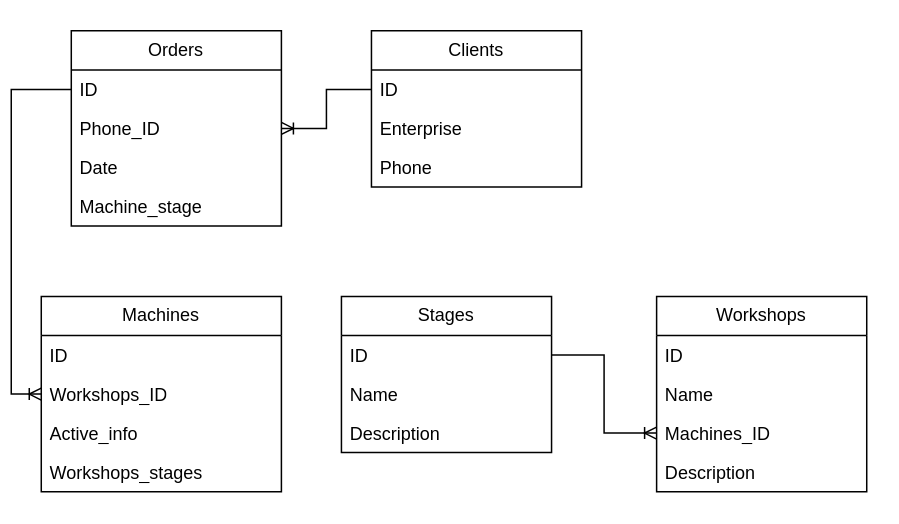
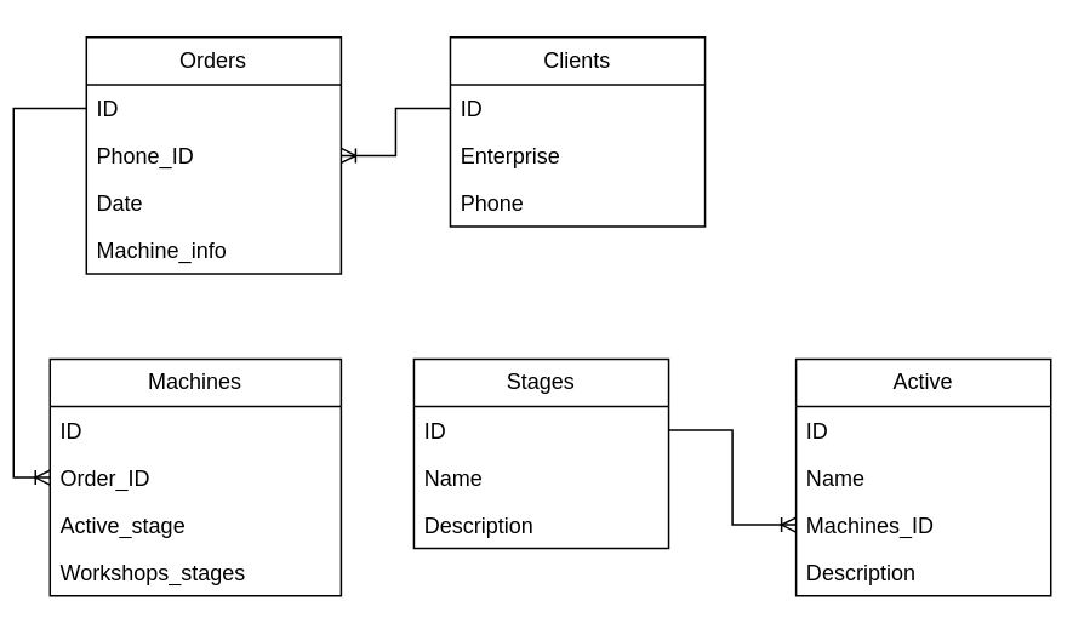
  <mxCell id="0" />
  <mxCell id="1" parent="0" />
  <mxCell id="2" value="Orders" style="swimlane;fontStyle=0;childLayout=stackLayout;horizontal=1;startSize=26;fillColor=none;horizontalStack=0;resizeParent=1;resizeParentMax=0;resizeLast=0;collapsible=1;marginBottom=0;whiteSpace=wrap;html=1;" parent="1" vertex="1"><mxGeometry x="40" y="20" width="140" height="130" as="geometry" /></mxCell>
  <mxCell id="3" value="ID" style="text;strokeColor=none;fillColor=none;align=left;verticalAlign=top;spacingLeft=4;spacingRight=4;overflow=hidden;rotatable=0;points=[[0,0.5],[1,0.5]];portConstraint=eastwest;whiteSpace=wrap;html=1;" parent="2" vertex="1"><mxGeometry y="26" width="140" height="26" as="geometry" /></mxCell>
  <mxCell id="4" value="Phone_ID" style="text;strokeColor=none;fillColor=none;align=left;verticalAlign=top;spacingLeft=4;spacingRight=4;overflow=hidden;rotatable=0;points=[[0,0.5],[1,0.5]];portConstraint=eastwest;whiteSpace=wrap;html=1;" parent="2" vertex="1"><mxGeometry y="52" width="140" height="26" as="geometry" /></mxCell>
  <mxCell id="5" value="Date" style="text;strokeColor=none;fillColor=none;align=left;verticalAlign=top;spacingLeft=4;spacingRight=4;overflow=hidden;rotatable=0;points=[[0,0.5],[1,0.5]];portConstraint=eastwest;whiteSpace=wrap;html=1;" parent="2" vertex="1"><mxGeometry y="78" width="140" height="26" as="geometry" /></mxCell>
- <mxCell id="6" value="Machine_stage" style="text;strokeColor=none;fillColor=none;align=left;verticalAlign=top;spacingLeft=4;spacingRight=4;overflow=hidden;rotatable=0;points=[[0,0.5],[1,0.5]];portConstraint=eastwest;whiteSpace=wrap;html=1;" parent="2" vertex="1"><mxGeometry y="104" width="140" height="26" as="geometry" /></mxCell>
+ <mxCell id="6" value="Machine_info" style="text;strokeColor=none;fillColor=none;align=left;verticalAlign=top;spacingLeft=4;spacingRight=4;overflow=hidden;rotatable=0;points=[[0,0.5],[1,0.5]];portConstraint=eastwest;whiteSpace=wrap;html=1;" parent="2" vertex="1"><mxGeometry y="104" width="140" height="26" as="geometry" /></mxCell>
  <mxCell id="7" value="Machines" style="swimlane;fontStyle=0;childLayout=stackLayout;horizontal=1;startSize=26;fillColor=none;horizontalStack=0;resizeParent=1;resizeParentMax=0;resizeLast=0;collapsible=1;marginBottom=0;whiteSpace=wrap;html=1;" parent="1" vertex="1"><mxGeometry x="20" y="197" width="160" height="130" as="geometry" /></mxCell>
  <mxCell id="8" value="ID" style="text;strokeColor=none;fillColor=none;align=left;verticalAlign=top;spacingLeft=4;spacingRight=4;overflow=hidden;rotatable=0;points=[[0,0.5],[1,0.5]];portConstraint=eastwest;whiteSpace=wrap;html=1;" vertex="1" parent="7"><mxGeometry y="26" width="160" height="26" as="geometry" /></mxCell>
- <mxCell id="9" value="Workshops_ID" style="text;strokeColor=none;fillColor=none;align=left;verticalAlign=top;spacingLeft=4;spacingRight=4;overflow=hidden;rotatable=0;points=[[0,0.5],[1,0.5]];portConstraint=eastwest;whiteSpace=wrap;html=1;" parent="7" vertex="1"><mxGeometry y="52" width="160" height="26" as="geometry" /></mxCell>
- <mxCell id="10" value="Active_info" style="text;strokeColor=none;fillColor=none;align=left;verticalAlign=top;spacingLeft=4;spacingRight=4;overflow=hidden;rotatable=0;points=[[0,0.5],[1,0.5]];portConstraint=eastwest;whiteSpace=wrap;html=1;" parent="7" vertex="1"><mxGeometry y="78" width="160" height="26" as="geometry" /></mxCell>
+ <mxCell id="9" value="Order_ID" style="text;strokeColor=none;fillColor=none;align=left;verticalAlign=top;spacingLeft=4;spacingRight=4;overflow=hidden;rotatable=0;points=[[0,0.5],[1,0.5]];portConstraint=eastwest;whiteSpace=wrap;html=1;" parent="7" vertex="1"><mxGeometry y="52" width="160" height="26" as="geometry" /></mxCell>
+ <mxCell id="10" value="Active_stage" style="text;strokeColor=none;fillColor=none;align=left;verticalAlign=top;spacingLeft=4;spacingRight=4;overflow=hidden;rotatable=0;points=[[0,0.5],[1,0.5]];portConstraint=eastwest;whiteSpace=wrap;html=1;" parent="7" vertex="1"><mxGeometry y="78" width="160" height="26" as="geometry" /></mxCell>
  <mxCell id="11" value="Workshops_stages" style="text;strokeColor=none;fillColor=none;align=left;verticalAlign=top;spacingLeft=4;spacingRight=4;overflow=hidden;rotatable=0;points=[[0,0.5],[1,0.5]];portConstraint=eastwest;whiteSpace=wrap;html=1;" parent="7" vertex="1"><mxGeometry y="104" width="160" height="26" as="geometry" /></mxCell>
  <mxCell id="12" value="Clients" style="swimlane;fontStyle=0;childLayout=stackLayout;horizontal=1;startSize=26;fillColor=none;horizontalStack=0;resizeParent=1;resizeParentMax=0;resizeLast=0;collapsible=1;marginBottom=0;whiteSpace=wrap;html=1;" parent="1" vertex="1"><mxGeometry x="240" y="20" width="140" height="104" as="geometry" /></mxCell>
  <mxCell id="13" value="ID" style="text;strokeColor=none;fillColor=none;align=left;verticalAlign=top;spacingLeft=4;spacingRight=4;overflow=hidden;rotatable=0;points=[[0,0.5],[1,0.5]];portConstraint=eastwest;whiteSpace=wrap;html=1;" parent="12" vertex="1"><mxGeometry y="26" width="140" height="26" as="geometry" /></mxCell>
  <mxCell id="14" value="Enterprise" style="text;strokeColor=none;fillColor=none;align=left;verticalAlign=top;spacingLeft=4;spacingRight=4;overflow=hidden;rotatable=0;points=[[0,0.5],[1,0.5]];portConstraint=eastwest;whiteSpace=wrap;html=1;" parent="12" vertex="1"><mxGeometry y="52" width="140" height="26" as="geometry" /></mxCell>
  <mxCell id="15" value="Phone" style="text;strokeColor=none;fillColor=none;align=left;verticalAlign=top;spacingLeft=4;spacingRight=4;overflow=hidden;rotatable=0;points=[[0,0.5],[1,0.5]];portConstraint=eastwest;whiteSpace=wrap;html=1;" parent="12" vertex="1"><mxGeometry y="78" width="140" height="26" as="geometry" /></mxCell>
  <mxCell id="16" value="Stages" style="swimlane;fontStyle=0;childLayout=stackLayout;horizontal=1;startSize=26;fillColor=none;horizontalStack=0;resizeParent=1;resizeParentMax=0;resizeLast=0;collapsible=1;marginBottom=0;whiteSpace=wrap;html=1;" parent="1" vertex="1"><mxGeometry x="220" y="197" width="140" height="104" as="geometry" /></mxCell>
  <mxCell id="17" value="ID" style="text;strokeColor=none;fillColor=none;align=left;verticalAlign=top;spacingLeft=4;spacingRight=4;overflow=hidden;rotatable=0;points=[[0,0.5],[1,0.5]];portConstraint=eastwest;whiteSpace=wrap;html=1;" parent="16" vertex="1"><mxGeometry y="26" width="140" height="26" as="geometry" /></mxCell>
  <mxCell id="18" value="Name" style="text;strokeColor=none;fillColor=none;align=left;verticalAlign=top;spacingLeft=4;spacingRight=4;overflow=hidden;rotatable=0;points=[[0,0.5],[1,0.5]];portConstraint=eastwest;whiteSpace=wrap;html=1;" parent="16" vertex="1"><mxGeometry y="52" width="140" height="26" as="geometry" /></mxCell>
  <mxCell id="19" value="Description" style="text;strokeColor=none;fillColor=none;align=left;verticalAlign=top;spacingLeft=4;spacingRight=4;overflow=hidden;rotatable=0;points=[[0,0.5],[1,0.5]];portConstraint=eastwest;whiteSpace=wrap;html=1;" parent="16" vertex="1"><mxGeometry y="78" width="140" height="26" as="geometry" /></mxCell>
- <mxCell id="20" value="Workshops" style="swimlane;fontStyle=0;childLayout=stackLayout;horizontal=1;startSize=26;fillColor=none;horizontalStack=0;resizeParent=1;resizeParentMax=0;resizeLast=0;collapsible=1;marginBottom=0;whiteSpace=wrap;html=1;" vertex="1" parent="1"><mxGeometry x="430" y="197" width="140" height="130" as="geometry" /></mxCell>
+ <mxCell id="20" value="Active" style="swimlane;fontStyle=0;childLayout=stackLayout;horizontal=1;startSize=26;fillColor=none;horizontalStack=0;resizeParent=1;resizeParentMax=0;resizeLast=0;collapsible=1;marginBottom=0;whiteSpace=wrap;html=1;" vertex="1" parent="1"><mxGeometry x="430" y="197" width="140" height="130" as="geometry" /></mxCell>
  <mxCell id="21" value="ID" style="text;strokeColor=none;fillColor=none;align=left;verticalAlign=top;spacingLeft=4;spacingRight=4;overflow=hidden;rotatable=0;points=[[0,0.5],[1,0.5]];portConstraint=eastwest;whiteSpace=wrap;html=1;" vertex="1" parent="20"><mxGeometry y="26" width="140" height="26" as="geometry" /></mxCell>
  <mxCell id="22" value="Name" style="text;strokeColor=none;fillColor=none;align=left;verticalAlign=top;spacingLeft=4;spacingRight=4;overflow=hidden;rotatable=0;points=[[0,0.5],[1,0.5]];portConstraint=eastwest;whiteSpace=wrap;html=1;" vertex="1" parent="20"><mxGeometry y="52" width="140" height="26" as="geometry" /></mxCell>
  <mxCell id="23" value="Machines_ID" style="text;strokeColor=none;fillColor=none;align=left;verticalAlign=top;spacingLeft=4;spacingRight=4;overflow=hidden;rotatable=0;points=[[0,0.5],[1,0.5]];portConstraint=eastwest;whiteSpace=wrap;html=1;" vertex="1" parent="20"><mxGeometry y="78" width="140" height="26" as="geometry" /></mxCell>
  <mxCell id="24" value="Description" style="text;strokeColor=none;fillColor=none;align=left;verticalAlign=top;spacingLeft=4;spacingRight=4;overflow=hidden;rotatable=0;points=[[0,0.5],[1,0.5]];portConstraint=eastwest;whiteSpace=wrap;html=1;" vertex="1" parent="20"><mxGeometry y="104" width="140" height="26" as="geometry" /></mxCell>
  <mxCell id="25" style="edgeStyle=orthogonalEdgeStyle;rounded=0;orthogonalLoop=1;jettySize=auto;html=1;entryX=0;entryY=0.5;entryDx=0;entryDy=0;endArrow=ERoneToMany;endFill=0;startArrow=none;startFill=0;" edge="1" parent="1" source="3" target="9"><mxGeometry relative="1" as="geometry" /></mxCell>
  <mxCell id="26" style="edgeStyle=orthogonalEdgeStyle;rounded=0;orthogonalLoop=1;jettySize=auto;html=1;endArrow=none;endFill=0;startArrow=ERoneToMany;startFill=0;" edge="1" parent="1" source="4" target="13"><mxGeometry relative="1" as="geometry" /></mxCell>
  <mxCell id="27" style="edgeStyle=orthogonalEdgeStyle;rounded=0;orthogonalLoop=1;jettySize=auto;html=1;endArrow=none;endFill=0;startArrow=ERoneToMany;startFill=0;" edge="1" parent="1" source="23" target="17"><mxGeometry relative="1" as="geometry" /></mxCell>
